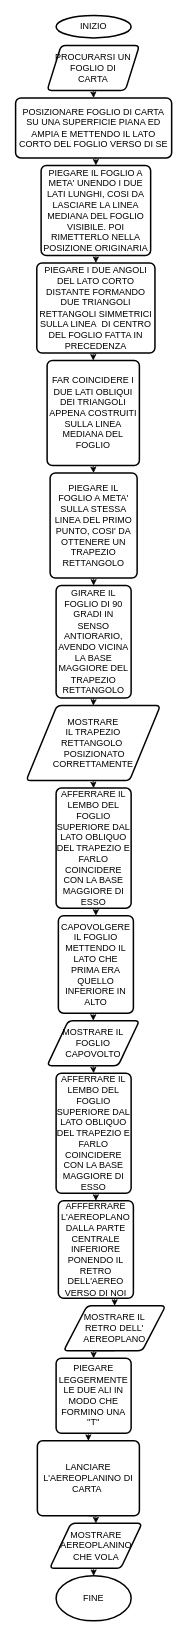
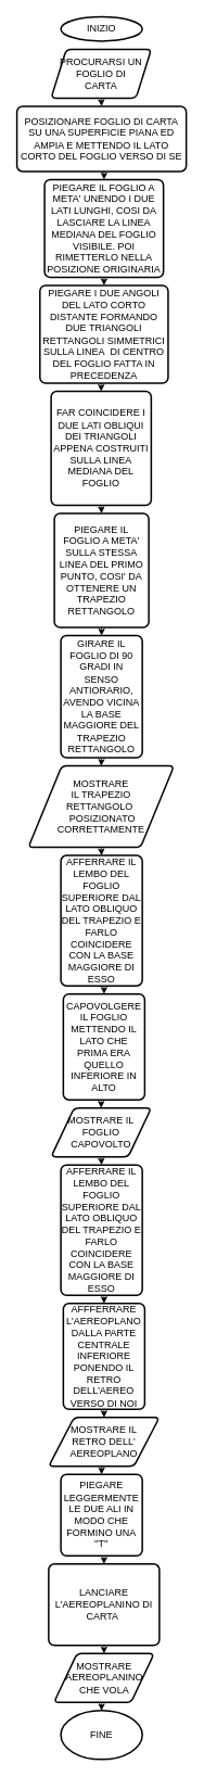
  <mxCell id="0" />
  <mxCell id="1" parent="0" />
  <mxCell id="2" value="INIZIO" style="strokeWidth=2;html=1;shape=mxgraph.flowchart.start_1;whiteSpace=wrap;" vertex="1" parent="1"><mxGeometry x="74" y="20" width="100" height="30" as="geometry" /></mxCell>
  <mxCell id="3" style="edgeStyle=orthogonalEdgeStyle;rounded=0;orthogonalLoop=1;jettySize=auto;html=1;exitX=0.5;exitY=1;exitDx=0;exitDy=0;entryX=0.5;entryY=0;entryDx=0;entryDy=0;" edge="1" parent="1" source="4" target="10"><mxGeometry relative="1" as="geometry" /></mxCell>
  <mxCell id="4" value="POSIZIONARE FOGLIO DI CARTA SU UNA SUPERFICIE PIANA ED AMPIA E METTENDO IL LATO CORTO DEL FOGLIO VERSO DI SE" style="rounded=1;whiteSpace=wrap;html=1;absoluteArcSize=1;arcSize=14;strokeWidth=2;" vertex="1" parent="1"><mxGeometry x="20" y="130" width="208" height="80" as="geometry" /></mxCell>
  <mxCell id="5" style="edgeStyle=orthogonalEdgeStyle;rounded=0;orthogonalLoop=1;jettySize=auto;html=1;exitX=0.5;exitY=1;exitDx=0;exitDy=0;entryX=0.5;entryY=0;entryDx=0;entryDy=0;" edge="1" parent="1" source="6" target="4"><mxGeometry relative="1" as="geometry" /></mxCell>
  <mxCell id="6" value="PROCURARSI UN FOGLIO DI &lt;br&gt;CARTA" style="shape=parallelogram;html=1;strokeWidth=2;perimeter=parallelogramPerimeter;whiteSpace=wrap;rounded=1;arcSize=12;size=0.152;" vertex="1" parent="1"><mxGeometry x="62" y="60" width="123" height="60" as="geometry" /></mxCell>
  <mxCell id="7" style="edgeStyle=orthogonalEdgeStyle;rounded=0;orthogonalLoop=1;jettySize=auto;html=1;exitX=0.5;exitY=1;exitDx=0;exitDy=0;entryX=0.5;entryY=0;entryDx=0;entryDy=0;" edge="1" parent="1" source="8" target="12"><mxGeometry relative="1" as="geometry" /></mxCell>
  <mxCell id="8" value="PIEGARE I DUE ANGOLI DEL LATO CORTO DISTANTE FORMANDO DUE TRIANGOLI RETTANGOLI SIMMETRICI SULLA LINEA&amp;nbsp; DI CENTRO DEL FOGLIO FATTA IN PRECEDENZA" style="rounded=1;whiteSpace=wrap;html=1;absoluteArcSize=1;arcSize=14;strokeWidth=2;" vertex="1" parent="1"><mxGeometry x="48.25" y="350" width="157.5" height="120" as="geometry" /></mxCell>
  <mxCell id="9" style="edgeStyle=orthogonalEdgeStyle;rounded=0;orthogonalLoop=1;jettySize=auto;html=1;exitX=0.5;exitY=1;exitDx=0;exitDy=0;entryX=0.5;entryY=0;entryDx=0;entryDy=0;" edge="1" parent="1" source="10" target="8"><mxGeometry relative="1" as="geometry" /></mxCell>
  <mxCell id="10" value="PIEGARE IL FOGLIO A META' UNENDO I DUE LATI LUNGHI, COSI DA LASCIARE LA LINEA MEDIANA DEL FOGLIO VISIBILE. POI RIMETTERLO NELLA POSIZIONE ORIGINARIA" style="rounded=1;whiteSpace=wrap;html=1;absoluteArcSize=1;arcSize=14;strokeWidth=2;" vertex="1" parent="1"><mxGeometry x="54" y="220" width="146" height="120" as="geometry" /></mxCell>
  <mxCell id="11" style="edgeStyle=orthogonalEdgeStyle;rounded=0;orthogonalLoop=1;jettySize=auto;html=1;exitX=0.5;exitY=1;exitDx=0;exitDy=0;entryX=0.5;entryY=0;entryDx=0;entryDy=0;" edge="1" parent="1" source="12" target="14"><mxGeometry relative="1" as="geometry" /></mxCell>
  <mxCell id="12" value="FAR COINCIDERE I DUE LATI OBLIQUI DEI TRIANGOLI APPENA COSTRUITI SULLA LINEA MEDIANA DEL FOGLIO" style="rounded=1;whiteSpace=wrap;html=1;absoluteArcSize=1;arcSize=14;strokeWidth=2;" vertex="1" parent="1"><mxGeometry x="62" y="480" width="123" height="140" as="geometry" /></mxCell>
  <mxCell id="13" style="edgeStyle=orthogonalEdgeStyle;rounded=0;orthogonalLoop=1;jettySize=auto;html=1;exitX=0.5;exitY=1;exitDx=0;exitDy=0;entryX=0.5;entryY=0;entryDx=0;entryDy=0;" edge="1" parent="1" source="14" target="16"><mxGeometry relative="1" as="geometry" /></mxCell>
  <mxCell id="14" value="PIEGARE IL FOGLIO A META' SULLA STESSA LINEA DEL PRIMO PUNTO, COSI' DA OTTENERE UN TRAPEZIO RETTANGOLO" style="rounded=1;whiteSpace=wrap;html=1;absoluteArcSize=1;arcSize=14;strokeWidth=2;" vertex="1" parent="1"><mxGeometry x="66" y="630" width="116" height="140" as="geometry" /></mxCell>
  <mxCell id="15" style="edgeStyle=orthogonalEdgeStyle;rounded=0;orthogonalLoop=1;jettySize=auto;html=1;exitX=0.5;exitY=1;exitDx=0;exitDy=0;entryX=0.5;entryY=0;entryDx=0;entryDy=0;" edge="1" parent="1" source="16" target="18"><mxGeometry relative="1" as="geometry" /></mxCell>
  <mxCell id="16" value="GIRARE IL FOGLIO DI 90 GRADI IN SENSO ANTIORARIO, AVENDO VICINA LA BASE MAGGIORE DEL TRAPEZIO RETTANGOLO" style="rounded=1;whiteSpace=wrap;html=1;absoluteArcSize=1;arcSize=14;strokeWidth=2;" vertex="1" parent="1"><mxGeometry x="74" y="780" width="100" height="150" as="geometry" /></mxCell>
  <mxCell id="17" style="edgeStyle=orthogonalEdgeStyle;rounded=0;orthogonalLoop=1;jettySize=auto;html=1;exitX=0.5;exitY=1;exitDx=0;exitDy=0;entryX=0.5;entryY=0;entryDx=0;entryDy=0;" edge="1" parent="1" source="18" target="20"><mxGeometry relative="1" as="geometry" /></mxCell>
  <mxCell id="18" value="MOSTRARE &lt;br&gt;IL TRAPEZIO &lt;br&gt;RETTANGOLO&amp;nbsp;&lt;br&gt;&amp;nbsp;POSIZIONATO CORRETTAMENTE" style="shape=parallelogram;html=1;strokeWidth=2;perimeter=parallelogramPerimeter;whiteSpace=wrap;rounded=1;arcSize=12;size=0.23;" vertex="1" parent="1"><mxGeometry x="34" y="940" width="179" height="100" as="geometry" /></mxCell>
  <mxCell id="19" style="edgeStyle=orthogonalEdgeStyle;rounded=0;orthogonalLoop=1;jettySize=auto;html=1;exitX=0.5;exitY=1;exitDx=0;exitDy=0;entryX=0.5;entryY=0;entryDx=0;entryDy=0;" edge="1" parent="1" source="20" target="22"><mxGeometry relative="1" as="geometry" /></mxCell>
  <mxCell id="20" value="AFFERRARE IL LEMBO DEL FOGLIO SUPERIORE DAL LATO OBLIQUO DEL TRAPEZIO E FARLO COINCIDERE CON LA BASE MAGGIORE DI ESSO" style="rounded=1;whiteSpace=wrap;html=1;absoluteArcSize=1;arcSize=14;strokeWidth=2;" vertex="1" parent="1"><mxGeometry x="74" y="1050" width="100" height="160" as="geometry" /></mxCell>
  <mxCell id="21" style="edgeStyle=orthogonalEdgeStyle;rounded=0;orthogonalLoop=1;jettySize=auto;html=1;exitX=0.5;exitY=1;exitDx=0;exitDy=0;entryX=0.5;entryY=0;entryDx=0;entryDy=0;" edge="1" parent="1" source="22" target="24"><mxGeometry relative="1" as="geometry" /></mxCell>
  <mxCell id="22" value="CAPOVOLGERE IL FOGLIO METTENDO IL LATO CHE PRIMA ERA QUELLO INFERIORE IN ALTO" style="rounded=1;whiteSpace=wrap;html=1;absoluteArcSize=1;arcSize=14;strokeWidth=2;" vertex="1" parent="1"><mxGeometry x="77" y="1220" width="100" height="130" as="geometry" /></mxCell>
  <mxCell id="23" style="edgeStyle=orthogonalEdgeStyle;rounded=0;orthogonalLoop=1;jettySize=auto;html=1;exitX=0.5;exitY=1;exitDx=0;exitDy=0;entryX=0.5;entryY=0;entryDx=0;entryDy=0;" edge="1" parent="1" source="24" target="26"><mxGeometry relative="1" as="geometry" /></mxCell>
  <mxCell id="24" value="MOSTRARE IL FOGLIO CAPOVOLTO" style="shape=parallelogram;html=1;strokeWidth=2;perimeter=parallelogramPerimeter;whiteSpace=wrap;rounded=1;arcSize=12;size=0.23;" vertex="1" parent="1"><mxGeometry x="62" y="1360" width="123" height="60" as="geometry" /></mxCell>
  <mxCell id="25" style="edgeStyle=orthogonalEdgeStyle;rounded=0;orthogonalLoop=1;jettySize=auto;html=1;exitX=0.5;exitY=1;exitDx=0;exitDy=0;entryX=0.5;entryY=0;entryDx=0;entryDy=0;" edge="1" parent="1" source="26" target="28"><mxGeometry relative="1" as="geometry" /></mxCell>
  <mxCell id="26" value="AFFERRARE IL LEMBO DEL FOGLIO SUPERIORE DAL LATO OBLIQUO DEL TRAPEZIO E FARLO COINCIDERE CON LA BASE MAGGIORE DI ESSO" style="rounded=1;whiteSpace=wrap;html=1;absoluteArcSize=1;arcSize=14;strokeWidth=2;" vertex="1" parent="1"><mxGeometry x="74" y="1430" width="100" height="160" as="geometry" /></mxCell>
  <mxCell id="27" style="edgeStyle=orthogonalEdgeStyle;rounded=0;orthogonalLoop=1;jettySize=auto;html=1;exitX=0.5;exitY=1;exitDx=0;exitDy=0;entryX=0.5;entryY=0;entryDx=0;entryDy=0;" edge="1" parent="1" source="28" target="30"><mxGeometry relative="1" as="geometry" /></mxCell>
  <mxCell id="28" value="AFFFERRARE L'AEREOPLANO DALLA PARTE CENTRALE INFERIORE PONENDO IL RETRO DELL'AEREO VERSO DI NOI" style="rounded=1;whiteSpace=wrap;html=1;absoluteArcSize=1;arcSize=14;strokeWidth=2;" vertex="1" parent="1"><mxGeometry x="77" y="1600" width="100" height="130" as="geometry" /></mxCell>
  <mxCell id="29" style="edgeStyle=orthogonalEdgeStyle;rounded=0;orthogonalLoop=1;jettySize=auto;html=1;exitX=0.5;exitY=1;exitDx=0;exitDy=0;entryX=0.5;entryY=0;entryDx=0;entryDy=0;" edge="1" parent="1" source="30" target="32"><mxGeometry relative="1" as="geometry" /></mxCell>
- <mxCell id="30" value="MOSTRARE IL &lt;br&gt;RETRO DELL'&lt;br&gt;AEREOPLANO" style="shape=parallelogram;html=1;strokeWidth=2;perimeter=parallelogramPerimeter;whiteSpace=wrap;rounded=1;arcSize=12;size=0.23;" vertex="1" parent="1"><mxGeometry x="84" y="1740" width="136" height="60" as="geometry" /></mxCell>
+ <mxCell id="30" value="MOSTRARE IL &lt;br&gt;RETRO DELL'&lt;br&gt;AEREOPLANO" style="shape=parallelogram;html=1;strokeWidth=2;perimeter=parallelogramPerimeter;whiteSpace=wrap;rounded=1;arcSize=12;size=0.23;" vertex="1" parent="1"><mxGeometry x="59" y="1740" width="136" height="60" as="geometry" /></mxCell>
  <mxCell id="31" style="edgeStyle=orthogonalEdgeStyle;rounded=0;orthogonalLoop=1;jettySize=auto;html=1;exitX=0.5;exitY=1;exitDx=0;exitDy=0;entryX=0.5;entryY=0;entryDx=0;entryDy=0;" edge="1" parent="1" source="32" target="34"><mxGeometry relative="1" as="geometry" /></mxCell>
  <mxCell id="32" value="PIEGARE LEGGERMENTE LE DUE ALI IN MODO CHE FORMINO UNA ''T''" style="rounded=1;whiteSpace=wrap;html=1;absoluteArcSize=1;arcSize=14;strokeWidth=2;" vertex="1" parent="1"><mxGeometry x="74" y="1810" width="100" height="100" as="geometry" /></mxCell>
  <mxCell id="33" style="edgeStyle=orthogonalEdgeStyle;rounded=0;orthogonalLoop=1;jettySize=auto;html=1;exitX=0.5;exitY=1;exitDx=0;exitDy=0;entryX=0.5;entryY=0;entryDx=0;entryDy=0;" edge="1" parent="1" source="34" target="36"><mxGeometry relative="1" as="geometry" /></mxCell>
- <mxCell id="34" value="LANCIARE L'AEREOPLANINO DI CARTA&amp;nbsp;" style="rounded=1;whiteSpace=wrap;html=1;absoluteArcSize=1;arcSize=14;strokeWidth=2;" vertex="1" parent="1"><mxGeometry x="49" y="1920" width="136" height="100" as="geometry" /></mxCell>
+ <mxCell id="34" value="LANCIARE L'AEREOPLANINO DI CARTA&amp;nbsp;" style="rounded=1;whiteSpace=wrap;html=1;absoluteArcSize=1;arcSize=14;strokeWidth=2;" vertex="1" parent="1"><mxGeometry x="59" y="1920" width="136" height="100" as="geometry" /></mxCell>
  <mxCell id="35" style="edgeStyle=orthogonalEdgeStyle;rounded=0;orthogonalLoop=1;jettySize=auto;html=1;exitX=0.5;exitY=1;exitDx=0;exitDy=0;entryX=0.5;entryY=0;entryDx=0;entryDy=0;entryPerimeter=0;" edge="1" parent="1" source="36" target="37"><mxGeometry relative="1" as="geometry" /></mxCell>
  <mxCell id="36" value="MOSTRARE AEREOPLANINO CHE VOLA" style="shape=parallelogram;html=1;strokeWidth=2;perimeter=parallelogramPerimeter;whiteSpace=wrap;rounded=1;arcSize=12;size=0.23;" vertex="1" parent="1"><mxGeometry x="65.5" y="2030" width="123" height="60" as="geometry" /></mxCell>
  <mxCell id="37" value="FINE" style="strokeWidth=2;html=1;shape=mxgraph.flowchart.start_1;whiteSpace=wrap;" vertex="1" parent="1"><mxGeometry x="74" y="2100" width="100" height="60" as="geometry" /></mxCell>
